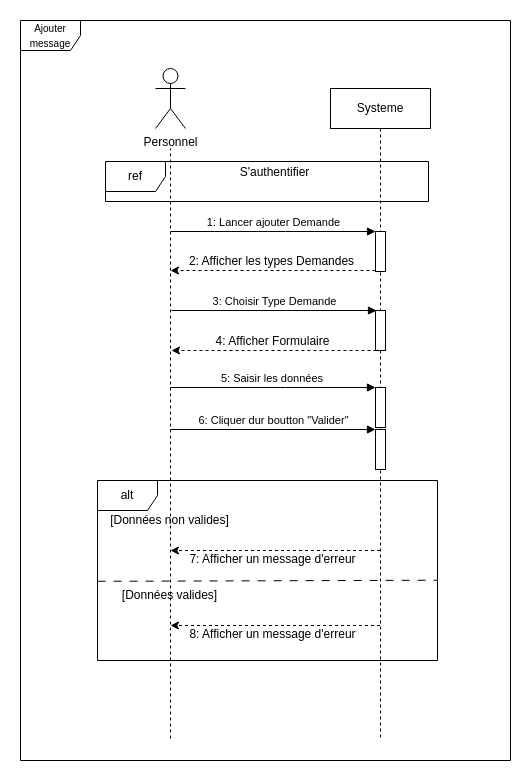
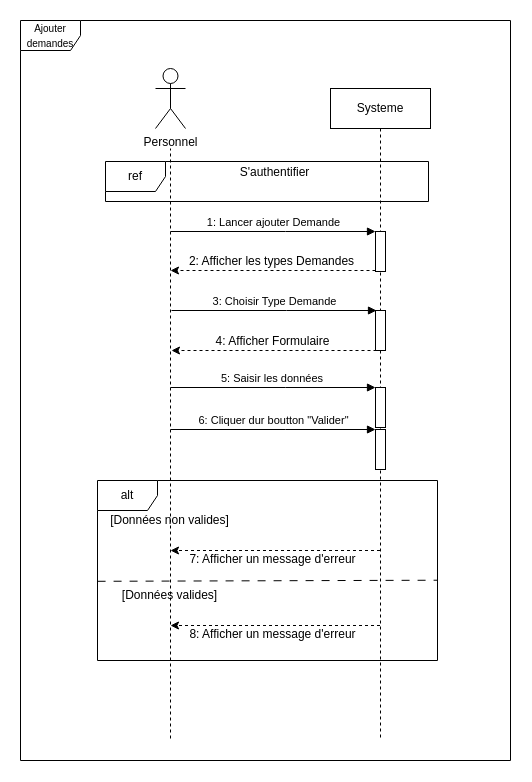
  <mxCell id="0" />
  <mxCell id="1" parent="0" />
  <mxCell id="2" value="Systeme" style="shape=umlLifeline;perimeter=lifelinePerimeter;whiteSpace=wrap;html=1;container=0;dropTarget=0;collapsible=0;recursiveResize=0;outlineConnect=0;portConstraint=eastwest;newEdgeStyle={&quot;edgeStyle&quot;:&quot;elbowEdgeStyle&quot;,&quot;elbow&quot;:&quot;vertical&quot;,&quot;curved&quot;:0,&quot;rounded&quot;:0};" parent="1" vertex="1"><mxGeometry x="330" y="88" width="100" height="650" as="geometry" /></mxCell>
  <mxCell id="3" value="" style="html=1;points=[];perimeter=orthogonalPerimeter;outlineConnect=0;targetShapes=umlLifeline;portConstraint=eastwest;newEdgeStyle={&quot;edgeStyle&quot;:&quot;elbowEdgeStyle&quot;,&quot;elbow&quot;:&quot;vertical&quot;,&quot;curved&quot;:0,&quot;rounded&quot;:0};" parent="2" vertex="1"><mxGeometry x="45" y="143" width="10" height="40" as="geometry" /></mxCell>
  <mxCell id="4" value="1: Lancer ajouter Demande" style="html=1;verticalAlign=bottom;endArrow=block;edgeStyle=elbowEdgeStyle;elbow=vertical;curved=0;rounded=0;" parent="1" target="3" edge="1"><mxGeometry relative="1" as="geometry"><mxPoint x="170" y="231" as="sourcePoint" /><Array as="points"><mxPoint x="285" y="231" /></Array><mxPoint x="370" y="231" as="targetPoint" /></mxGeometry></mxCell>
  <mxCell id="5" value="Personnel" style="shape=umlActor;verticalLabelPosition=bottom;verticalAlign=top;html=1;outlineConnect=0;" vertex="1" parent="1"><mxGeometry x="155" y="68" width="30" height="60" as="geometry" /></mxCell>
  <mxCell id="6" value="" style="endArrow=none;dashed=1;html=1;rounded=0;" edge="1" parent="1"><mxGeometry width="50" height="50" relative="1" as="geometry"><mxPoint x="170" y="738" as="sourcePoint" /><mxPoint x="170" y="148" as="targetPoint" /></mxGeometry></mxCell>
  <mxCell id="7" value="" style="endArrow=classic;html=1;rounded=0;dashed=1;" edge="1" parent="1"><mxGeometry width="50" height="50" relative="1" as="geometry"><mxPoint x="375" y="270" as="sourcePoint" /><mxPoint x="170" y="270" as="targetPoint" /></mxGeometry></mxCell>
  <mxCell id="8" value="2: Afficher les types Demandes" style="text;html=1;align=center;verticalAlign=middle;resizable=0;points=[];autosize=1;strokeColor=none;fillColor=none;" vertex="1" parent="1"><mxGeometry x="176" y="246" width="190" height="30" as="geometry" /></mxCell>
  <mxCell id="9" value="3: Choisir Type Demande" style="html=1;verticalAlign=bottom;endArrow=block;edgeStyle=elbowEdgeStyle;elbow=vertical;curved=0;rounded=0;" edge="1" parent="1"><mxGeometry relative="1" as="geometry"><mxPoint x="171" y="310" as="sourcePoint" /><Array as="points"><mxPoint x="286" y="310" /></Array><mxPoint x="376" y="310" as="targetPoint" /></mxGeometry></mxCell>
  <mxCell id="10" value="" style="endArrow=classic;html=1;rounded=0;dashed=1;" edge="1" parent="1"><mxGeometry width="50" height="50" relative="1" as="geometry"><mxPoint x="376" y="350" as="sourcePoint" /><mxPoint x="171" y="350" as="targetPoint" /></mxGeometry></mxCell>
  <mxCell id="11" value="4: Afficher Formulaire" style="text;html=1;align=center;verticalAlign=middle;resizable=0;points=[];autosize=1;strokeColor=none;fillColor=none;" vertex="1" parent="1"><mxGeometry x="202" y="326" width="140" height="30" as="geometry" /></mxCell>
  <mxCell id="12" value="" style="rounded=0;whiteSpace=wrap;html=1;" vertex="1" parent="1"><mxGeometry x="375" y="310" width="10" height="40" as="geometry" /></mxCell>
  <mxCell id="13" value="5: Saisir les données&amp;nbsp;" style="html=1;verticalAlign=bottom;endArrow=block;edgeStyle=elbowEdgeStyle;elbow=vertical;curved=0;rounded=0;" edge="1" parent="1"><mxGeometry relative="1" as="geometry"><mxPoint x="170" y="387" as="sourcePoint" /><Array as="points"><mxPoint x="285" y="387" /></Array><mxPoint x="375" y="387" as="targetPoint" /></mxGeometry></mxCell>
  <mxCell id="14" value="" style="rounded=0;whiteSpace=wrap;html=1;" vertex="1" parent="1"><mxGeometry x="375" y="387" width="10" height="40" as="geometry" /></mxCell>
  <mxCell id="15" value="6: Cliquer dur boutton &quot;Valider&quot;" style="html=1;verticalAlign=bottom;endArrow=block;edgeStyle=elbowEdgeStyle;elbow=vertical;curved=0;rounded=0;" edge="1" parent="1"><mxGeometry relative="1" as="geometry"><mxPoint x="170" y="429" as="sourcePoint" /><Array as="points"><mxPoint x="285" y="429" /></Array><mxPoint x="375" y="429" as="targetPoint" /></mxGeometry></mxCell>
  <mxCell id="16" value="alt" style="shape=umlFrame;whiteSpace=wrap;html=1;pointerEvents=0;" vertex="1" parent="1"><mxGeometry x="97" y="480" width="340" height="180" as="geometry" /></mxCell>
  <mxCell id="17" value="[Données non valides]" style="text;html=1;align=center;verticalAlign=middle;resizable=0;points=[];autosize=1;strokeColor=none;fillColor=none;" vertex="1" parent="1"><mxGeometry x="99" y="505" width="140" height="30" as="geometry" /></mxCell>
  <mxCell id="18" value="" style="rounded=0;whiteSpace=wrap;html=1;" vertex="1" parent="1"><mxGeometry x="375" y="429" width="10" height="40" as="geometry" /></mxCell>
  <mxCell id="19" value="" style="endArrow=classic;html=1;rounded=0;dashed=1;" edge="1" parent="1"><mxGeometry width="50" height="50" relative="1" as="geometry"><mxPoint x="379.5" y="550" as="sourcePoint" /><mxPoint x="170" y="550" as="targetPoint" /></mxGeometry></mxCell>
  <mxCell id="20" value="7: Afficher un message d'erreur" style="text;html=1;align=center;verticalAlign=middle;resizable=0;points=[];autosize=1;strokeColor=none;fillColor=none;" vertex="1" parent="1"><mxGeometry x="177" y="544" width="190" height="30" as="geometry" /></mxCell>
  <mxCell id="21" value="[Données valides]" style="text;html=1;align=center;verticalAlign=middle;resizable=0;points=[];autosize=1;strokeColor=none;fillColor=none;" vertex="1" parent="1"><mxGeometry x="109" y="580" width="120" height="30" as="geometry" /></mxCell>
  <mxCell id="22" value="" style="endArrow=classic;html=1;rounded=0;dashed=1;" edge="1" parent="1"><mxGeometry width="50" height="50" relative="1" as="geometry"><mxPoint x="379.5" y="625" as="sourcePoint" /><mxPoint x="170" y="625" as="targetPoint" /></mxGeometry></mxCell>
  <mxCell id="23" value="8: Afficher un message d'erreur" style="text;html=1;align=center;verticalAlign=middle;resizable=0;points=[];autosize=1;strokeColor=none;fillColor=none;" vertex="1" parent="1"><mxGeometry x="177" y="619" width="190" height="30" as="geometry" /></mxCell>
  <mxCell id="24" value="" style="endArrow=none;dashed=1;html=1;rounded=0;exitX=0.012;exitY=0.63;exitDx=0;exitDy=0;exitPerimeter=0;entryX=1;entryY=0.554;entryDx=0;entryDy=0;entryPerimeter=0;dashPattern=8 8;" edge="1" parent="1" target="16"><mxGeometry width="50" height="50" relative="1" as="geometry"><mxPoint x="97.08" y="580.8" as="sourcePoint" /><mxPoint x="440" y="579" as="targetPoint" /></mxGeometry></mxCell>
  <mxCell id="25" value="ref" style="shape=umlFrame;whiteSpace=wrap;html=1;pointerEvents=0;" vertex="1" parent="1"><mxGeometry x="105" y="161" width="323" height="40" as="geometry" /></mxCell>
  <mxCell id="26" value="S'authentifier" style="text;html=1;align=center;verticalAlign=middle;resizable=0;points=[];autosize=1;strokeColor=none;fillColor=none;" vertex="1" parent="1"><mxGeometry x="229" y="157" width="90" height="30" as="geometry" /></mxCell>
- <mxCell id="27" value="&lt;font style=&quot;font-size: 10px;&quot;&gt;Ajouter message&lt;/font&gt;" style="shape=umlFrame;whiteSpace=wrap;html=1;pointerEvents=0;" vertex="1" parent="1"><mxGeometry x="20" y="20" width="490" height="740" as="geometry" /></mxCell>
+ <mxCell id="27" value="&lt;font style=&quot;font-size: 10px;&quot;&gt;Ajouter demandes&lt;/font&gt;" style="shape=umlFrame;whiteSpace=wrap;html=1;pointerEvents=0;" vertex="1" parent="1"><mxGeometry x="20" y="20" width="490" height="740" as="geometry" /></mxCell>
